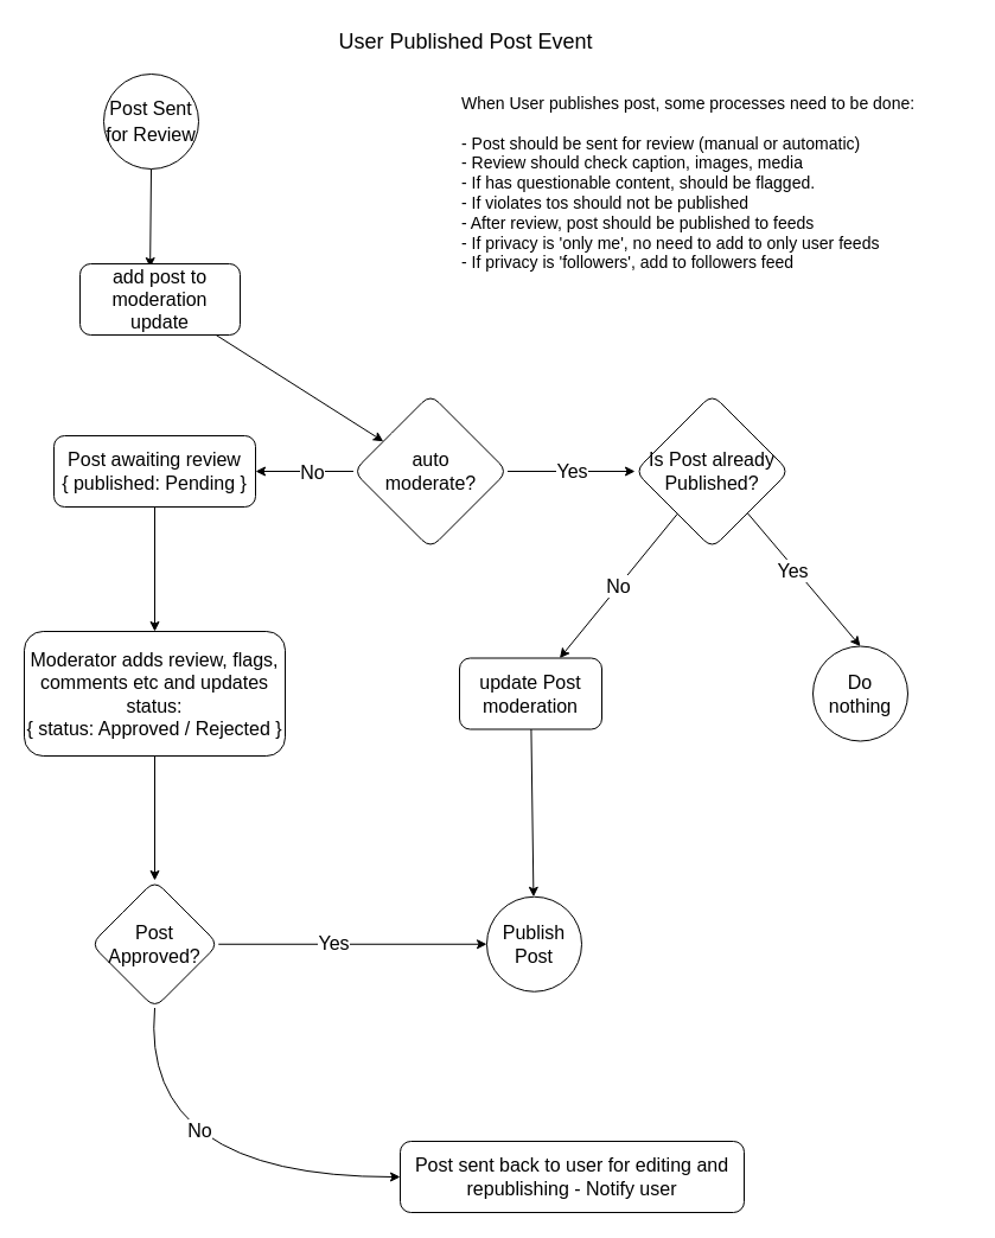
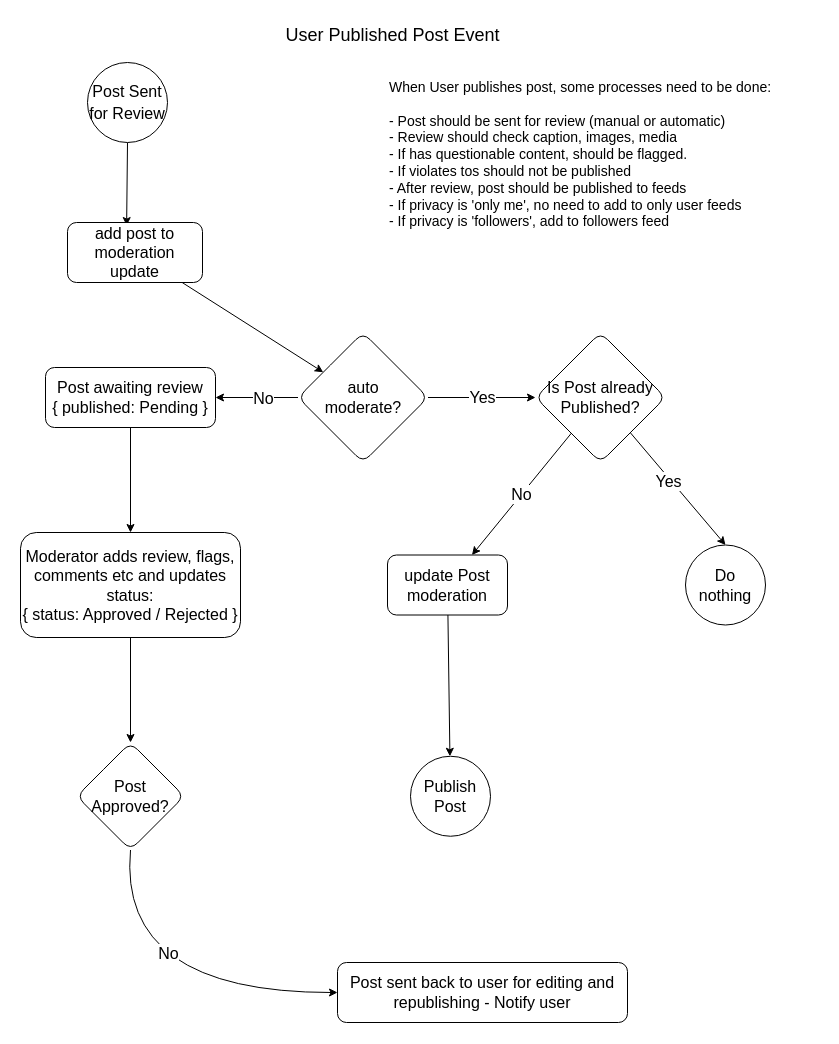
  <mxCell id="0" />
  <mxCell id="1" parent="0" />
  <mxCell id="2" value="User Published Post Event" style="text;html=1;strokeColor=none;fillColor=none;align=center;verticalAlign=middle;whiteSpace=wrap;rounded=0;fontSize=18;" parent="1" vertex="1"><mxGeometry x="279" y="20" width="227" height="30" as="geometry" /></mxCell>
  <mxCell id="3" value="" style="edgeStyle=none;html=1;fontSize=16;entryX=0.438;entryY=0.051;entryDx=0;entryDy=0;entryPerimeter=0;" parent="1" source="4" target="6" edge="1"><mxGeometry relative="1" as="geometry"><mxPoint x="207" y="232" as="targetPoint" /></mxGeometry></mxCell>
  <mxCell id="4" value="&lt;font style=&quot;font-size: 16px;&quot;&gt;Post Sent for Review&lt;/font&gt;" style="ellipse;whiteSpace=wrap;html=1;aspect=fixed;fontSize=18;" parent="1" vertex="1"><mxGeometry x="87" y="62" width="80" height="80" as="geometry" /></mxCell>
  <mxCell id="5" value="" style="edgeStyle=none;html=1;" edge="1" parent="1" source="6" target="11"><mxGeometry relative="1" as="geometry" /></mxCell>
  <mxCell id="6" value="add post to moderation update" style="rounded=1;whiteSpace=wrap;html=1;fontSize=16;" parent="1" vertex="1"><mxGeometry x="67" y="222" width="135" height="60" as="geometry" /></mxCell>
  <mxCell id="7" value="When User publishes post, some processes need to be done:&lt;br&gt;&lt;br&gt;- Post should be sent for review (manual or automatic)&lt;br&gt;- Review should check caption, images, media&lt;br&gt;- If has questionable content, should be flagged.&lt;br&gt;- If violates tos should not be published&lt;br&gt;- After review, post should be published to feeds&lt;br&gt;- If privacy is 'only me', no need to add to only user feeds&lt;br&gt;- If privacy is 'followers', add to followers feed&amp;nbsp;" style="text;html=1;strokeColor=none;fillColor=none;align=left;verticalAlign=top;whiteSpace=wrap;rounded=0;fontSize=14;" parent="1" vertex="1"><mxGeometry x="387" y="72" width="430" height="170" as="geometry" /></mxCell>
  <mxCell id="8" value="" style="edgeStyle=none;html=1;" edge="1" parent="1" source="11" target="13"><mxGeometry relative="1" as="geometry" /></mxCell>
  <mxCell id="9" value="No" style="edgeLabel;html=1;align=center;verticalAlign=middle;resizable=0;points=[];fontSize=16;" vertex="1" connectable="0" parent="8"><mxGeometry x="-0.306" y="2" relative="1" as="geometry"><mxPoint x="-6" y="-2" as="offset" /></mxGeometry></mxCell>
  <mxCell id="10" value="Yes" style="edgeStyle=none;html=1;fontSize=16;" edge="1" parent="1" source="11" target="17"><mxGeometry relative="1" as="geometry" /></mxCell>
  <mxCell id="11" value="auto&lt;br&gt;moderate?" style="rhombus;whiteSpace=wrap;html=1;fontSize=16;rounded=1;" vertex="1" parent="1"><mxGeometry x="297.5" y="332" width="130" height="130" as="geometry" /></mxCell>
  <mxCell id="12" value="" style="edgeStyle=none;html=1;fontSize=16;" edge="1" parent="1" source="13" target="22"><mxGeometry relative="1" as="geometry" /></mxCell>
  <mxCell id="13" value="Post awaiting review&lt;br&gt;{ published: Pending }" style="whiteSpace=wrap;html=1;fontSize=16;rounded=1;" vertex="1" parent="1"><mxGeometry x="45" y="367" width="170" height="60" as="geometry" /></mxCell>
  <mxCell id="14" value="No" style="edgeStyle=none;html=1;fontSize=16;" edge="1" parent="1" source="17" target="19"><mxGeometry relative="1" as="geometry" /></mxCell>
  <mxCell id="15" value="" style="edgeStyle=none;html=1;fontSize=16;entryX=0.5;entryY=0;entryDx=0;entryDy=0;" edge="1" parent="1" source="17" target="20"><mxGeometry relative="1" as="geometry"><mxPoint x="715.244" y="572" as="targetPoint" /></mxGeometry></mxCell>
  <mxCell id="16" value="Yes" style="edgeLabel;html=1;align=center;verticalAlign=middle;resizable=0;points=[];fontSize=16;" vertex="1" connectable="0" parent="15"><mxGeometry x="-0.174" y="-2" relative="1" as="geometry"><mxPoint as="offset" /></mxGeometry></mxCell>
  <mxCell id="17" value="Is Post already Published?" style="rhombus;whiteSpace=wrap;html=1;fontSize=16;rounded=1;" vertex="1" parent="1"><mxGeometry x="535" y="332" width="130" height="130" as="geometry" /></mxCell>
  <mxCell id="18" value="" style="edgeStyle=none;html=1;fontSize=16;" edge="1" parent="1" source="19" target="26"><mxGeometry relative="1" as="geometry" /></mxCell>
  <mxCell id="19" value="update Post moderation" style="whiteSpace=wrap;html=1;fontSize=16;rounded=1;" vertex="1" parent="1"><mxGeometry x="387" y="554.5" width="120" height="60" as="geometry" /></mxCell>
  <mxCell id="20" value="Do &lt;br&gt;nothing" style="ellipse;whiteSpace=wrap;html=1;fontSize=16;rounded=1;" vertex="1" parent="1"><mxGeometry x="685" y="544.5" width="80" height="80" as="geometry" /></mxCell>
  <mxCell id="21" value="" style="edgeStyle=none;html=1;fontSize=16;" edge="1" parent="1" source="22" target="25"><mxGeometry relative="1" as="geometry" /></mxCell>
  <mxCell id="22" value="Moderator adds review, flags, comments etc and updates status:&lt;br&gt;{ status: Approved / Rejected }" style="whiteSpace=wrap;html=1;fontSize=16;rounded=1;" vertex="1" parent="1"><mxGeometry x="20" y="532" width="220" height="105" as="geometry" /></mxCell>
- <mxCell id="23" style="edgeStyle=none;html=1;entryX=0;entryY=0.5;entryDx=0;entryDy=0;fontSize=16;" edge="1" parent="1" source="25" target="26"><mxGeometry relative="1" as="geometry" /></mxCell>
- <mxCell id="24" value="&lt;font style=&quot;font-size: 16px;&quot;&gt;Yes&lt;/font&gt;" style="edgeLabel;html=1;align=center;verticalAlign=middle;resizable=0;points=[];fontSize=16;" vertex="1" connectable="0" parent="23"><mxGeometry x="-0.153" y="1" relative="1" as="geometry"><mxPoint x="1" as="offset" /></mxGeometry></mxCell>
  <mxCell id="25" value="Post &lt;br&gt;Approved?" style="rhombus;whiteSpace=wrap;html=1;fontSize=16;rounded=1;" vertex="1" parent="1"><mxGeometry x="76.25" y="742" width="107.5" height="107.5" as="geometry" /></mxCell>
  <mxCell id="26" value="Publish Post" style="ellipse;whiteSpace=wrap;html=1;fontSize=16;rounded=1;" vertex="1" parent="1"><mxGeometry x="410" y="755.75" width="80" height="80" as="geometry" /></mxCell>
  <mxCell id="27" value="Post sent back to user for editing and republishing - Notify user" style="whiteSpace=wrap;html=1;fontSize=16;rounded=1;" vertex="1" parent="1"><mxGeometry x="337" y="962" width="290" height="60" as="geometry" /></mxCell>
  <mxCell id="28" value="" style="curved=1;endArrow=classic;html=1;fontSize=16;exitX=0.5;exitY=1;exitDx=0;exitDy=0;entryX=0;entryY=0.5;entryDx=0;entryDy=0;" edge="1" parent="1" source="25" target="27"><mxGeometry width="50" height="50" relative="1" as="geometry"><mxPoint x="133.75" y="972" as="sourcePoint" /><mxPoint x="183.75" y="922" as="targetPoint" /><Array as="points"><mxPoint x="117" y="992" /></Array></mxGeometry></mxCell>
  <mxCell id="29" value="No" style="edgeLabel;html=1;align=center;verticalAlign=middle;resizable=0;points=[];fontSize=16;" vertex="1" connectable="0" parent="28"><mxGeometry x="-0.411" y="15" relative="1" as="geometry"><mxPoint x="32" y="-5" as="offset" /></mxGeometry></mxCell>
